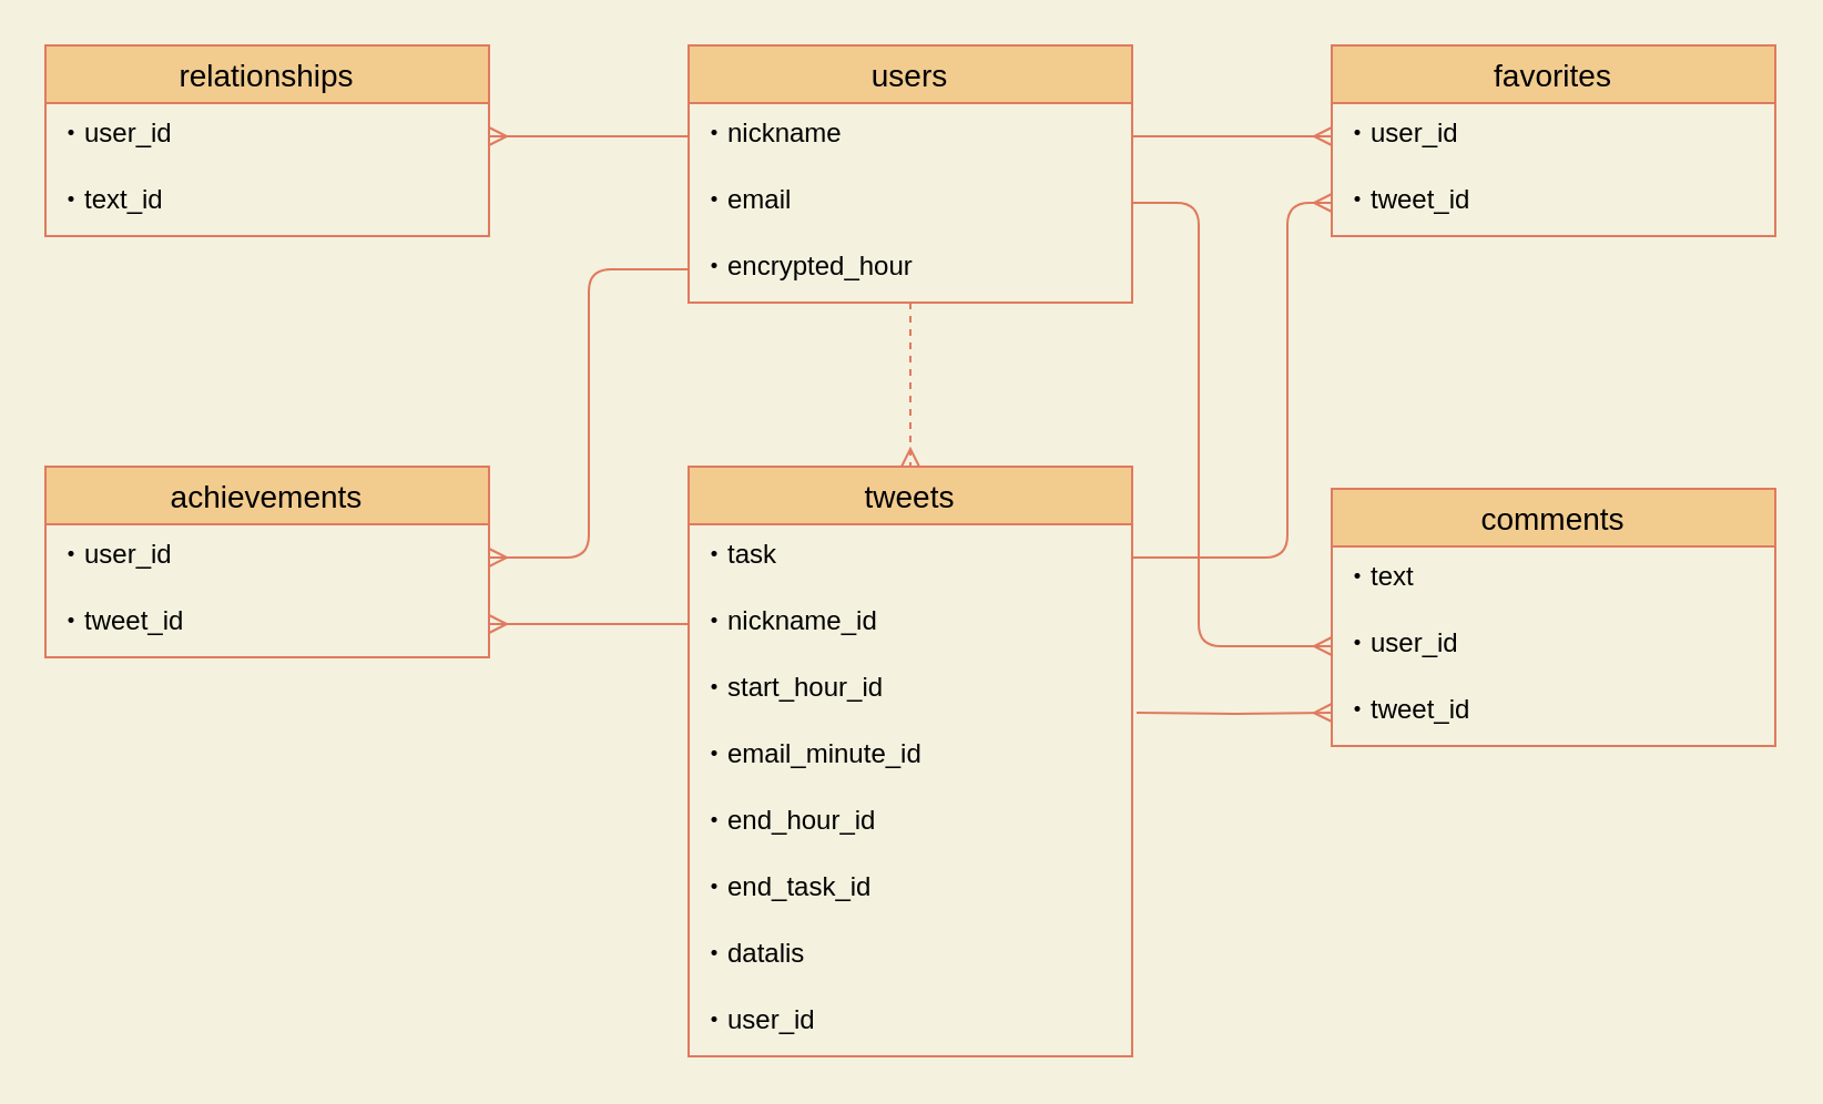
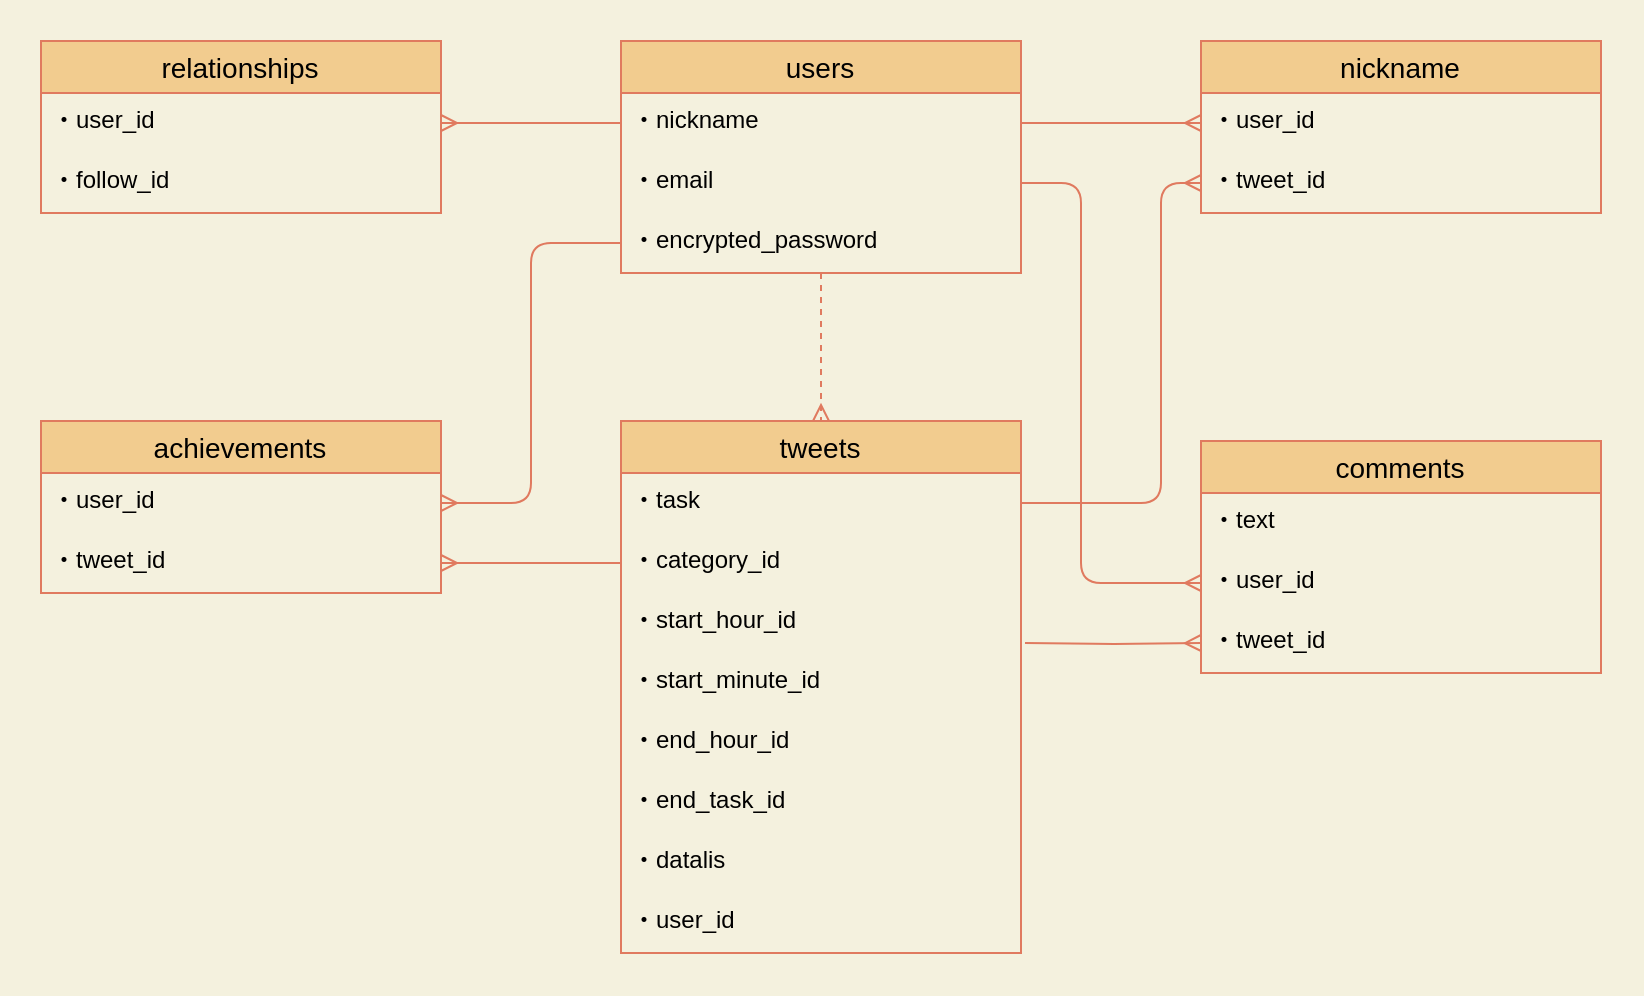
  <mxCell id="0" />
  <mxCell id="1" parent="0" />
  <mxCell id="2" style="edgeStyle=orthogonalEdgeStyle;curved=0;rounded=1;sketch=0;orthogonalLoop=1;jettySize=auto;html=1;entryX=0.5;entryY=0;entryDx=0;entryDy=0;strokeColor=#E07A5F;fillColor=#F2CC8F;fontColor=#000000;startArrow=none;startFill=0;endArrow=ERmany;endFill=0;dashed=1;" edge="1" parent="1" source="3" target="7"><mxGeometry relative="1" as="geometry" /></mxCell>
  <mxCell id="3" value="users" style="swimlane;fontStyle=0;childLayout=stackLayout;horizontal=1;startSize=26;horizontalStack=0;resizeParent=1;resizeParentMax=0;resizeLast=0;collapsible=1;marginBottom=0;align=center;fontSize=14;rounded=0;sketch=0;strokeColor=#E07A5F;fillColor=#F2CC8F;fontColor=#000000;" vertex="1" parent="1"><mxGeometry x="310" y="20" width="200" height="116" as="geometry" /></mxCell>
  <mxCell id="4" value="・nickname&#10;" style="text;spacingLeft=4;spacingRight=4;overflow=hidden;rotatable=0;points=[[0,0.5],[1,0.5]];portConstraint=eastwest;fontSize=12;fontColor=#000000;" vertex="1" parent="3"><mxGeometry y="26" width="200" height="30" as="geometry" /></mxCell>
  <mxCell id="5" value="・email&#10;&#10;" style="text;spacingLeft=4;spacingRight=4;overflow=hidden;rotatable=0;points=[[0,0.5],[1,0.5]];portConstraint=eastwest;fontSize=12;fontColor=#000000;" vertex="1" parent="3"><mxGeometry y="56" width="200" height="30" as="geometry" /></mxCell>
- <mxCell id="6" value="・encrypted_hour&#10;&#10;" style="text;spacingLeft=4;spacingRight=4;overflow=hidden;rotatable=0;points=[[0,0.5],[1,0.5]];portConstraint=eastwest;fontSize=12;fontColor=#000000;" vertex="1" parent="3"><mxGeometry y="86" width="200" height="30" as="geometry" /></mxCell>
+ <mxCell id="6" value="・encrypted_password&#10;&#10;" style="text;spacingLeft=4;spacingRight=4;overflow=hidden;rotatable=0;points=[[0,0.5],[1,0.5]];portConstraint=eastwest;fontSize=12;fontColor=#000000;" vertex="1" parent="3"><mxGeometry y="86" width="200" height="30" as="geometry" /></mxCell>
  <mxCell id="7" value="tweets" style="swimlane;fontStyle=0;childLayout=stackLayout;horizontal=1;startSize=26;horizontalStack=0;resizeParent=1;resizeParentMax=0;resizeLast=0;collapsible=1;marginBottom=0;align=center;fontSize=14;rounded=0;sketch=0;strokeColor=#E07A5F;fillColor=#F2CC8F;fontColor=#000000;" vertex="1" parent="1"><mxGeometry x="310" y="210" width="200" height="266" as="geometry" /></mxCell>
  <mxCell id="8" value="・task" style="text;spacingLeft=4;spacingRight=4;overflow=hidden;rotatable=0;points=[[0,0.5],[1,0.5]];portConstraint=eastwest;fontSize=12;fontColor=#000000;" vertex="1" parent="7"><mxGeometry y="26" width="200" height="30" as="geometry" /></mxCell>
- <mxCell id="9" value="・nickname_id&#10;&#10;" style="text;spacingLeft=4;spacingRight=4;overflow=hidden;rotatable=0;points=[[0,0.5],[1,0.5]];portConstraint=eastwest;fontSize=12;fontColor=#000000;" vertex="1" parent="7"><mxGeometry y="56" width="200" height="30" as="geometry" /></mxCell>
+ <mxCell id="9" value="・category_id&#10;&#10;" style="text;spacingLeft=4;spacingRight=4;overflow=hidden;rotatable=0;points=[[0,0.5],[1,0.5]];portConstraint=eastwest;fontSize=12;fontColor=#000000;" vertex="1" parent="7"><mxGeometry y="56" width="200" height="30" as="geometry" /></mxCell>
  <mxCell id="10" value="・start_hour_id&#10;&#10;" style="text;spacingLeft=4;spacingRight=4;overflow=hidden;rotatable=0;points=[[0,0.5],[1,0.5]];portConstraint=eastwest;fontSize=12;fontColor=#000000;" vertex="1" parent="7"><mxGeometry y="86" width="200" height="30" as="geometry" /></mxCell>
- <mxCell id="11" value="・email_minute_id&#10;&#10;" style="text;spacingLeft=4;spacingRight=4;overflow=hidden;rotatable=0;points=[[0,0.5],[1,0.5]];portConstraint=eastwest;fontSize=12;fontColor=#000000;" vertex="1" parent="7"><mxGeometry y="116" width="200" height="30" as="geometry" /></mxCell>
+ <mxCell id="11" value="・start_minute_id&#10;&#10;" style="text;spacingLeft=4;spacingRight=4;overflow=hidden;rotatable=0;points=[[0,0.5],[1,0.5]];portConstraint=eastwest;fontSize=12;fontColor=#000000;" vertex="1" parent="7"><mxGeometry y="116" width="200" height="30" as="geometry" /></mxCell>
  <mxCell id="12" value="・end_hour_id&#10;&#10;" style="text;spacingLeft=4;spacingRight=4;overflow=hidden;rotatable=0;points=[[0,0.5],[1,0.5]];portConstraint=eastwest;fontSize=12;fontColor=#000000;" vertex="1" parent="7"><mxGeometry y="146" width="200" height="30" as="geometry" /></mxCell>
  <mxCell id="13" value="・end_task_id&#10;&#10;" style="text;spacingLeft=4;spacingRight=4;overflow=hidden;rotatable=0;points=[[0,0.5],[1,0.5]];portConstraint=eastwest;fontSize=12;fontColor=#000000;" vertex="1" parent="7"><mxGeometry y="176" width="200" height="30" as="geometry" /></mxCell>
  <mxCell id="14" value="・datalis&#10;&#10;" style="text;spacingLeft=4;spacingRight=4;overflow=hidden;rotatable=0;points=[[0,0.5],[1,0.5]];portConstraint=eastwest;fontSize=12;fontColor=#000000;" vertex="1" parent="7"><mxGeometry y="206" width="200" height="30" as="geometry" /></mxCell>
  <mxCell id="15" value="・user_id&#10;&#10;" style="text;spacingLeft=4;spacingRight=4;overflow=hidden;rotatable=0;points=[[0,0.5],[1,0.5]];portConstraint=eastwest;fontSize=12;fontColor=#000000;" vertex="1" parent="7"><mxGeometry y="236" width="200" height="30" as="geometry" /></mxCell>
  <mxCell id="16" value="relationships" style="swimlane;fontStyle=0;childLayout=stackLayout;horizontal=1;startSize=26;horizontalStack=0;resizeParent=1;resizeParentMax=0;resizeLast=0;collapsible=1;marginBottom=0;align=center;fontSize=14;rounded=0;sketch=0;strokeColor=#E07A5F;fillColor=#F2CC8F;fontColor=#000000;" vertex="1" parent="1"><mxGeometry x="20" y="20" width="200" height="86" as="geometry" /></mxCell>
  <mxCell id="17" value="・user_id" style="text;spacingLeft=4;spacingRight=4;overflow=hidden;rotatable=0;points=[[0,0.5],[1,0.5]];portConstraint=eastwest;fontSize=12;fontColor=#000000;" vertex="1" parent="16"><mxGeometry y="26" width="200" height="30" as="geometry" /></mxCell>
- <mxCell id="18" value="・text_id" style="text;spacingLeft=4;spacingRight=4;overflow=hidden;rotatable=0;points=[[0,0.5],[1,0.5]];portConstraint=eastwest;fontSize=12;fontColor=#000000;" vertex="1" parent="16"><mxGeometry y="56" width="200" height="30" as="geometry" /></mxCell>
+ <mxCell id="18" value="・follow_id" style="text;spacingLeft=4;spacingRight=4;overflow=hidden;rotatable=0;points=[[0,0.5],[1,0.5]];portConstraint=eastwest;fontSize=12;fontColor=#000000;" vertex="1" parent="16"><mxGeometry y="56" width="200" height="30" as="geometry" /></mxCell>
  <mxCell id="19" value="achievements" style="swimlane;fontStyle=0;childLayout=stackLayout;horizontal=1;startSize=26;horizontalStack=0;resizeParent=1;resizeParentMax=0;resizeLast=0;collapsible=1;marginBottom=0;align=center;fontSize=14;rounded=0;sketch=0;strokeColor=#E07A5F;fillColor=#F2CC8F;fontColor=#000000;" vertex="1" parent="1"><mxGeometry x="20" y="210" width="200" height="86" as="geometry" /></mxCell>
  <mxCell id="20" value="・user_id" style="text;spacingLeft=4;spacingRight=4;overflow=hidden;rotatable=0;points=[[0,0.5],[1,0.5]];portConstraint=eastwest;fontSize=12;fontColor=#000000;" vertex="1" parent="19"><mxGeometry y="26" width="200" height="30" as="geometry" /></mxCell>
  <mxCell id="21" value="・tweet_id" style="text;spacingLeft=4;spacingRight=4;overflow=hidden;rotatable=0;points=[[0,0.5],[1,0.5]];portConstraint=eastwest;fontSize=12;fontColor=#000000;" vertex="1" parent="19"><mxGeometry y="56" width="200" height="30" as="geometry" /></mxCell>
- <mxCell id="22" value="favorites" style="swimlane;fontStyle=0;childLayout=stackLayout;horizontal=1;startSize=26;horizontalStack=0;resizeParent=1;resizeParentMax=0;resizeLast=0;collapsible=1;marginBottom=0;align=center;fontSize=14;rounded=0;sketch=0;strokeColor=#E07A5F;fillColor=#F2CC8F;fontColor=#000000;" vertex="1" parent="1"><mxGeometry x="600" y="20" width="200" height="86" as="geometry" /></mxCell>
+ <mxCell id="22" value="nickname" style="swimlane;fontStyle=0;childLayout=stackLayout;horizontal=1;startSize=26;horizontalStack=0;resizeParent=1;resizeParentMax=0;resizeLast=0;collapsible=1;marginBottom=0;align=center;fontSize=14;rounded=0;sketch=0;strokeColor=#E07A5F;fillColor=#F2CC8F;fontColor=#000000;" vertex="1" parent="1"><mxGeometry x="600" y="20" width="200" height="86" as="geometry" /></mxCell>
  <mxCell id="23" value="・user_id" style="text;spacingLeft=4;spacingRight=4;overflow=hidden;rotatable=0;points=[[0,0.5],[1,0.5]];portConstraint=eastwest;fontSize=12;fontColor=#000000;" vertex="1" parent="22"><mxGeometry y="26" width="200" height="30" as="geometry" /></mxCell>
  <mxCell id="24" value="・tweet_id" style="text;spacingLeft=4;spacingRight=4;overflow=hidden;rotatable=0;points=[[0,0.5],[1,0.5]];portConstraint=eastwest;fontSize=12;fontColor=#000000;" vertex="1" parent="22"><mxGeometry y="56" width="200" height="30" as="geometry" /></mxCell>
  <mxCell id="25" value="comments" style="swimlane;fontStyle=0;childLayout=stackLayout;horizontal=1;startSize=26;horizontalStack=0;resizeParent=1;resizeParentMax=0;resizeLast=0;collapsible=1;marginBottom=0;align=center;fontSize=14;rounded=0;sketch=0;strokeColor=#E07A5F;fillColor=#F2CC8F;fontColor=#000000;" vertex="1" parent="1"><mxGeometry x="600" y="220" width="200" height="116" as="geometry" /></mxCell>
  <mxCell id="26" value="・text" style="text;spacingLeft=4;spacingRight=4;overflow=hidden;rotatable=0;points=[[0,0.5],[1,0.5]];portConstraint=eastwest;fontSize=12;fontColor=#000000;" vertex="1" parent="25"><mxGeometry y="26" width="200" height="30" as="geometry" /></mxCell>
  <mxCell id="27" value="・user_id" style="text;spacingLeft=4;spacingRight=4;overflow=hidden;rotatable=0;points=[[0,0.5],[1,0.5]];portConstraint=eastwest;fontSize=12;fontColor=#000000;" vertex="1" parent="25"><mxGeometry y="56" width="200" height="30" as="geometry" /></mxCell>
  <mxCell id="28" value="・tweet_id" style="text;spacingLeft=4;spacingRight=4;overflow=hidden;rotatable=0;points=[[0,0.5],[1,0.5]];portConstraint=eastwest;fontSize=12;fontColor=#000000;" vertex="1" parent="25"><mxGeometry y="86" width="200" height="30" as="geometry" /></mxCell>
  <mxCell id="29" style="edgeStyle=orthogonalEdgeStyle;curved=0;rounded=1;sketch=0;orthogonalLoop=1;jettySize=auto;html=1;exitX=0;exitY=0.5;exitDx=0;exitDy=0;entryX=1;entryY=0.5;entryDx=0;entryDy=0;startArrow=none;startFill=0;endArrow=ERmany;endFill=0;strokeColor=#E07A5F;fillColor=#F2CC8F;fontColor=#000000;" edge="1" parent="1" source="4" target="17"><mxGeometry relative="1" as="geometry" /></mxCell>
  <mxCell id="30" style="edgeStyle=orthogonalEdgeStyle;curved=0;rounded=1;sketch=0;orthogonalLoop=1;jettySize=auto;html=1;exitX=1;exitY=0.5;exitDx=0;exitDy=0;entryX=0;entryY=0.5;entryDx=0;entryDy=0;startArrow=none;startFill=0;endArrow=ERmany;endFill=0;strokeColor=#E07A5F;fillColor=#F2CC8F;fontColor=#000000;" edge="1" parent="1" source="4" target="23"><mxGeometry relative="1" as="geometry" /></mxCell>
  <mxCell id="31" style="edgeStyle=orthogonalEdgeStyle;curved=0;rounded=1;sketch=0;orthogonalLoop=1;jettySize=auto;html=1;exitX=1;exitY=0.5;exitDx=0;exitDy=0;entryX=0;entryY=0.5;entryDx=0;entryDy=0;startArrow=none;startFill=0;endArrow=ERmany;endFill=0;strokeColor=#E07A5F;fillColor=#F2CC8F;fontColor=#000000;" edge="1" parent="1" source="5" target="27"><mxGeometry relative="1" as="geometry"><Array as="points"><mxPoint x="540" y="91" /><mxPoint x="540" y="291" /></Array></mxGeometry></mxCell>
  <mxCell id="32" style="edgeStyle=orthogonalEdgeStyle;curved=0;rounded=1;sketch=0;orthogonalLoop=1;jettySize=auto;html=1;exitX=0;exitY=0.5;exitDx=0;exitDy=0;entryX=1;entryY=0.5;entryDx=0;entryDy=0;startArrow=none;startFill=0;endArrow=ERmany;endFill=0;strokeColor=#E07A5F;fillColor=#F2CC8F;fontColor=#000000;" edge="1" parent="1" source="9" target="21"><mxGeometry relative="1" as="geometry" /></mxCell>
  <mxCell id="33" style="edgeStyle=orthogonalEdgeStyle;curved=0;rounded=1;sketch=0;orthogonalLoop=1;jettySize=auto;html=1;exitX=0;exitY=0.5;exitDx=0;exitDy=0;entryX=1;entryY=0.5;entryDx=0;entryDy=0;startArrow=none;startFill=0;endArrow=ERmany;endFill=0;strokeColor=#E07A5F;fillColor=#F2CC8F;fontColor=#000000;" edge="1" parent="1" source="6" target="20"><mxGeometry relative="1" as="geometry" /></mxCell>
  <mxCell id="34" style="edgeStyle=orthogonalEdgeStyle;curved=0;rounded=1;sketch=0;orthogonalLoop=1;jettySize=auto;html=1;entryX=0;entryY=0.5;entryDx=0;entryDy=0;startArrow=none;startFill=0;endArrow=ERmany;endFill=0;strokeColor=#E07A5F;fillColor=#F2CC8F;fontColor=#000000;" edge="1" parent="1" target="28"><mxGeometry relative="1" as="geometry"><mxPoint x="512" y="321" as="sourcePoint" /></mxGeometry></mxCell>
  <mxCell id="35" style="edgeStyle=orthogonalEdgeStyle;curved=0;rounded=1;sketch=0;orthogonalLoop=1;jettySize=auto;html=1;exitX=1;exitY=0.5;exitDx=0;exitDy=0;entryX=0;entryY=0.5;entryDx=0;entryDy=0;startArrow=none;startFill=0;endArrow=ERmany;endFill=0;strokeColor=#E07A5F;fillColor=#F2CC8F;fontColor=#000000;" edge="1" parent="1" source="8" target="24"><mxGeometry relative="1" as="geometry"><Array as="points"><mxPoint x="580" y="251" /><mxPoint x="580" y="91" /></Array></mxGeometry></mxCell>
